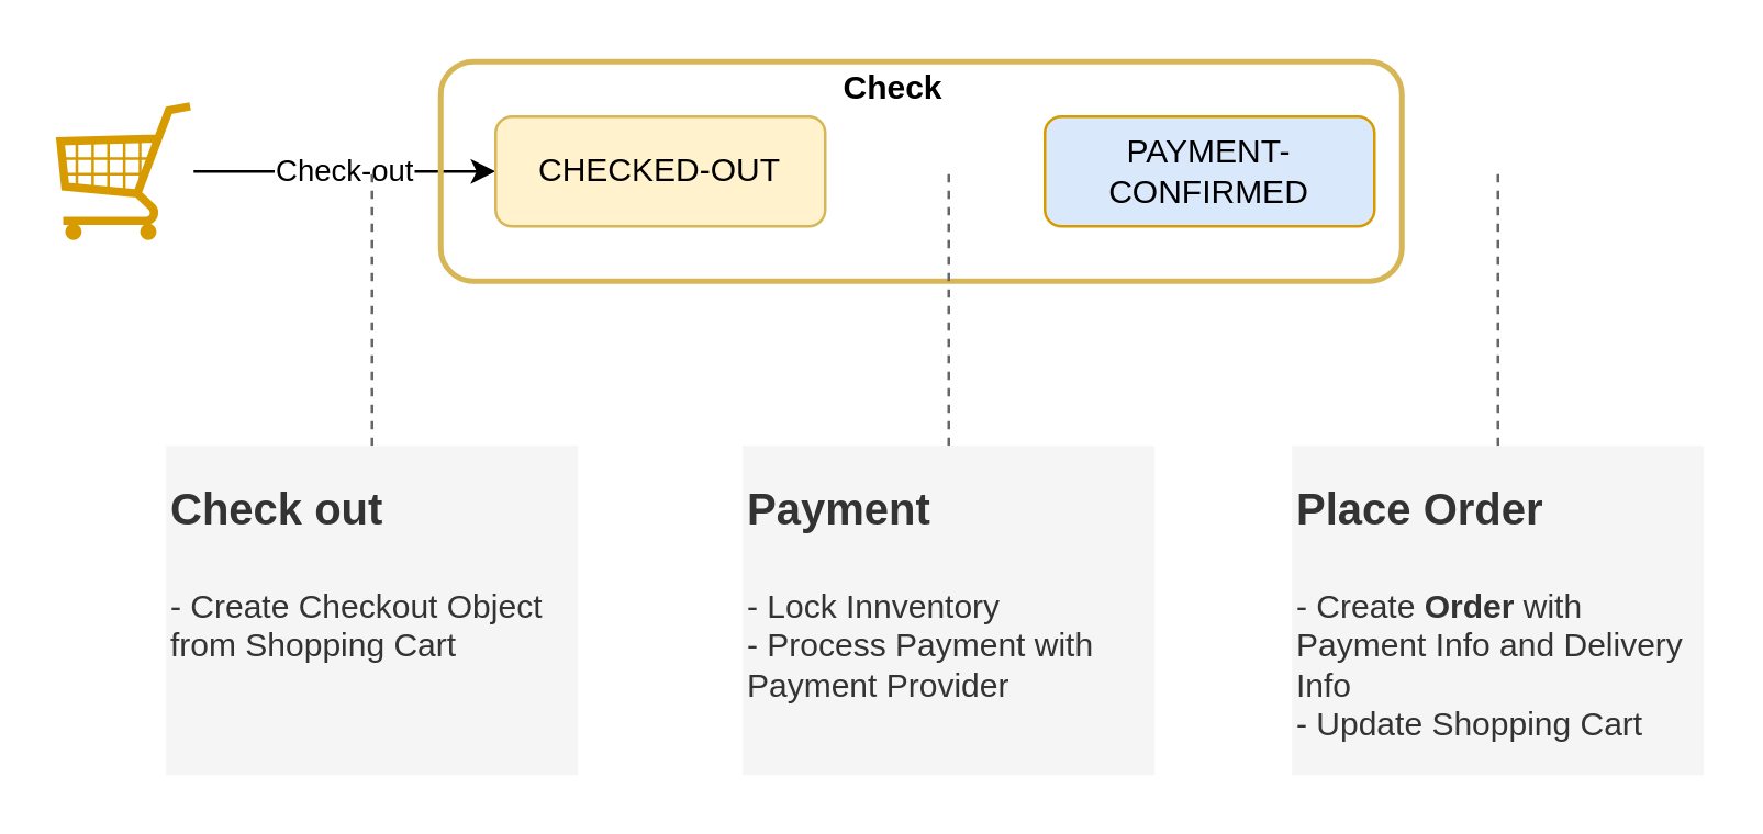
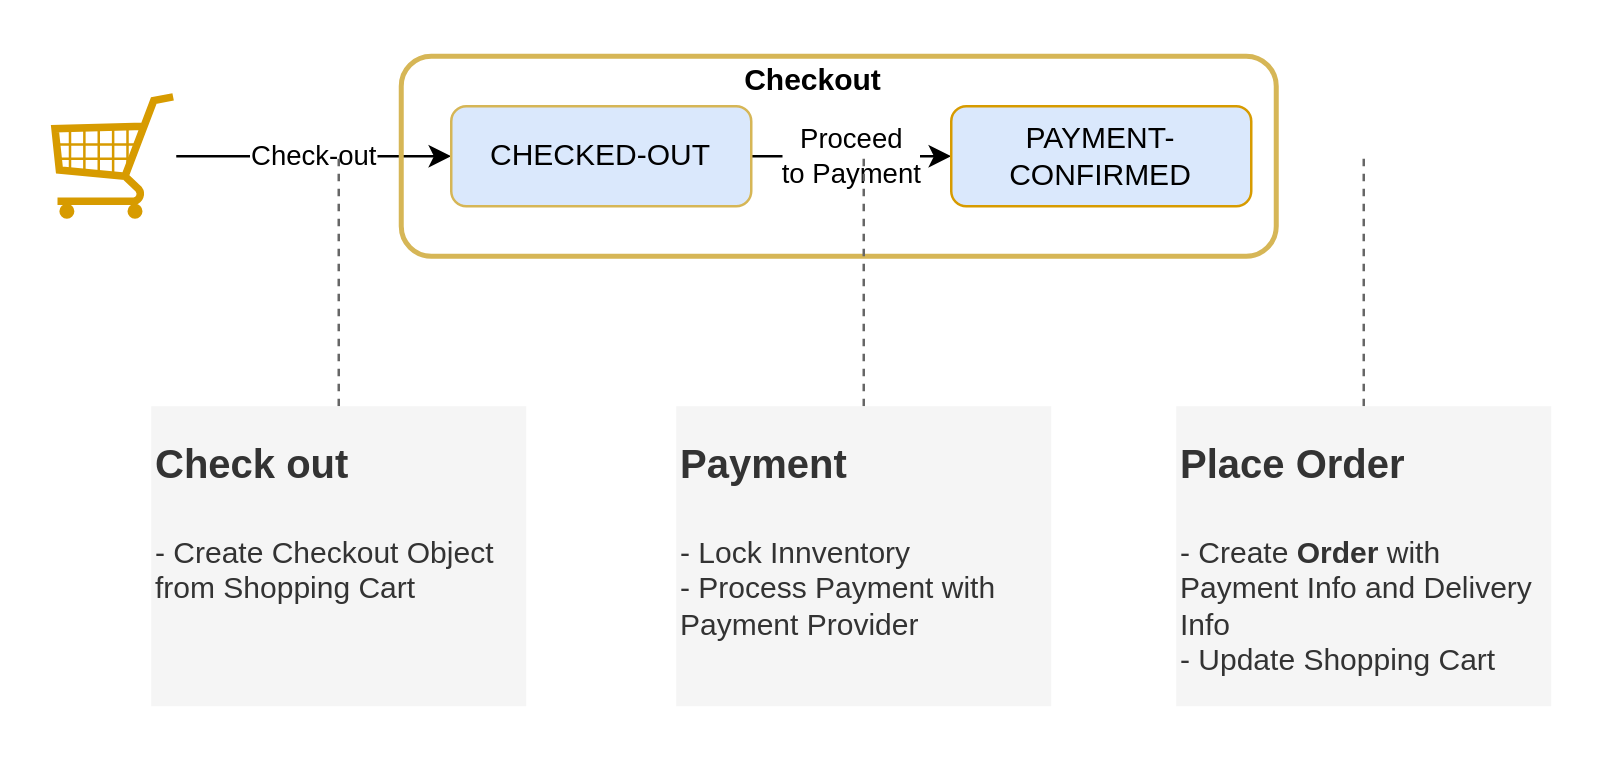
  <mxCell id="0" />
  <mxCell id="1" parent="0" />
  <mxCell id="2" value="Check-out" style="edgeStyle=orthogonalEdgeStyle;rounded=0;orthogonalLoop=1;jettySize=auto;html=1;entryX=0;entryY=0.5;entryDx=0;entryDy=0;" parent="1" source="4" target="10" edge="1"><mxGeometry relative="1" as="geometry" /></mxCell>
  <mxCell id="3" value="" style="rounded=1;whiteSpace=wrap;html=1;fillColor=none;strokeColor=#d6b656;strokeWidth=2;" parent="1" vertex="1"><mxGeometry x="160" y="22" width="350" height="80" as="geometry" /></mxCell>
  <mxCell id="4" value="" style="verticalLabelPosition=bottom;shadow=0;dashed=0;align=center;html=1;verticalAlign=top;strokeWidth=1;shape=mxgraph.mockup.misc.shoppingCart;strokeColor=#d79b00;fillColor=#ffe6cc;" parent="1" vertex="1"><mxGeometry x="20" y="37" width="50" height="50" as="geometry" /></mxCell>
  <mxCell id="5" style="edgeStyle=orthogonalEdgeStyle;rounded=0;orthogonalLoop=1;jettySize=auto;html=1;fillColor=#f5f5f5;strokeColor=#666666;endArrow=none;endFill=0;dashed=1;" parent="1" source="6" edge="1"><mxGeometry relative="1" as="geometry"><mxPoint x="135" y="62" as="targetPoint" /></mxGeometry></mxCell>
  <mxCell id="6" value="&lt;h1 style=&quot;margin-top: 0px;&quot;&gt;&lt;font style=&quot;font-size: 16px;&quot;&gt;Check out&lt;/font&gt;&lt;/h1&gt;&lt;p&gt;&lt;span style=&quot;background-color: initial;&quot;&gt;- Create Checkout Object from Shopping Cart&lt;/span&gt;&lt;/p&gt;" style="text;html=1;whiteSpace=wrap;overflow=hidden;rounded=0;fillColor=#f5f5f5;fontColor=#333333;strokeColor=none;" parent="1" vertex="1"><mxGeometry x="60" y="162" width="150" height="120" as="geometry" /></mxCell>
  <mxCell id="7" style="edgeStyle=orthogonalEdgeStyle;rounded=0;orthogonalLoop=1;jettySize=auto;html=1;dashed=1;strokeColor=#666666;align=center;verticalAlign=middle;fontFamily=Helvetica;fontSize=11;fontColor=default;labelBackgroundColor=default;endArrow=none;endFill=0;fillColor=#f5f5f5;" edge="1" parent="1" source="8"><mxGeometry relative="1" as="geometry"><mxPoint x="545" y="62" as="targetPoint" /></mxGeometry></mxCell>
  <mxCell id="8" value="&lt;h1 style=&quot;margin-top: 0px;&quot;&gt;&lt;font style=&quot;font-size: 16px;&quot;&gt;Place Order&lt;/font&gt;&lt;/h1&gt;&lt;p&gt;- Create &lt;b&gt;Order &lt;/b&gt;with Payment Info and Delivery Info&lt;br&gt;- Update Shopping Cart&lt;/p&gt;" style="text;html=1;whiteSpace=wrap;overflow=hidden;rounded=0;fillColor=#f5f5f5;fontColor=#333333;strokeColor=none;" parent="1" vertex="1"><mxGeometry x="470" y="162" width="150" height="120" as="geometry" /></mxCell>
- <mxCell id="10" value="CHECKED-OUT" style="rounded=1;whiteSpace=wrap;html=1;fillColor=#fff2cc;strokeColor=#d6b656;" vertex="1" parent="1"><mxGeometry x="180" y="42" width="120" height="40" as="geometry" /></mxCell>
+ <mxCell id="9" value="Proceed&lt;br&gt;to Payment" style="edgeStyle=orthogonalEdgeStyle;rounded=0;orthogonalLoop=1;jettySize=auto;html=1;" edge="1" parent="1" source="10" target="11"><mxGeometry relative="1" as="geometry" /></mxCell>
+ <mxCell id="10" value="CHECKED-OUT" style="rounded=1;whiteSpace=wrap;html=1;fillColor=#dae8fc;strokeColor=#d6b656;" vertex="1" parent="1"><mxGeometry x="180" y="42" width="120" height="40" as="geometry" /></mxCell>
  <mxCell id="11" value="PAYMENT-CONFIRMED" style="rounded=1;whiteSpace=wrap;html=1;fillColor=#dae8fc;strokeColor=#d79b00;" vertex="1" parent="1"><mxGeometry x="380" y="42" width="120" height="40" as="geometry" /></mxCell>
  <mxCell id="12" style="edgeStyle=orthogonalEdgeStyle;rounded=0;orthogonalLoop=1;jettySize=auto;html=1;dashed=1;strokeColor=#666666;align=center;verticalAlign=middle;fontFamily=Helvetica;fontSize=11;fontColor=default;labelBackgroundColor=default;endArrow=none;endFill=0;fillColor=#f5f5f5;" edge="1" parent="1" source="13"><mxGeometry relative="1" as="geometry"><mxPoint x="345" y="62" as="targetPoint" /></mxGeometry></mxCell>
  <mxCell id="13" value="&lt;h1 style=&quot;margin-top: 0px;&quot;&gt;&lt;font style=&quot;font-size: 16px;&quot;&gt;Payment&lt;/font&gt;&lt;/h1&gt;&lt;p&gt;- Lock Innventory&lt;br&gt;- Process Payment with Payment Provider&lt;/p&gt;" style="text;html=1;whiteSpace=wrap;overflow=hidden;rounded=0;fillColor=#f5f5f5;fontColor=#333333;strokeColor=none;" vertex="1" parent="1"><mxGeometry x="270" y="162" width="150" height="120" as="geometry" /></mxCell>
- <mxCell id="14" value="&lt;b&gt;Check&lt;/b&gt;" style="text;html=1;align=center;verticalAlign=middle;whiteSpace=wrap;rounded=0;" vertex="1" parent="1"><mxGeometry x="270" y="20" width="110" height="24" as="geometry" /></mxCell>
+ <mxCell id="14" value="&lt;b&gt;Checkout&lt;/b&gt;" style="text;html=1;align=center;verticalAlign=middle;whiteSpace=wrap;rounded=0;" vertex="1" parent="1"><mxGeometry x="270" y="20" width="110" height="24" as="geometry" /></mxCell>
